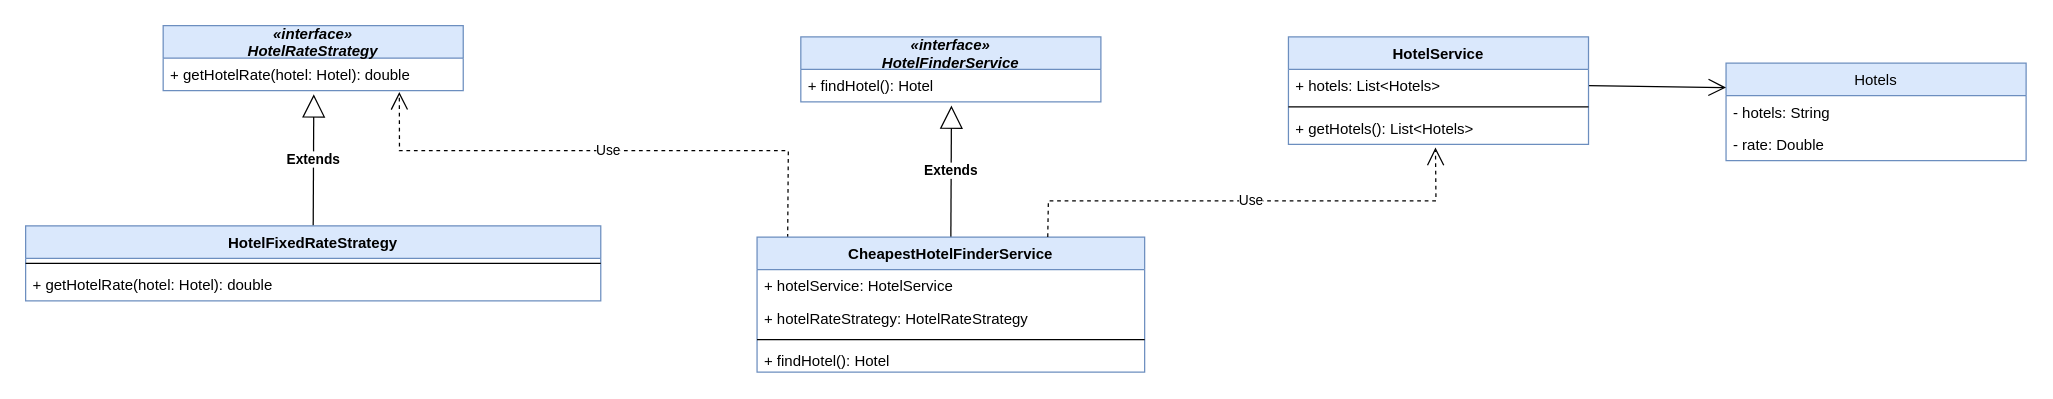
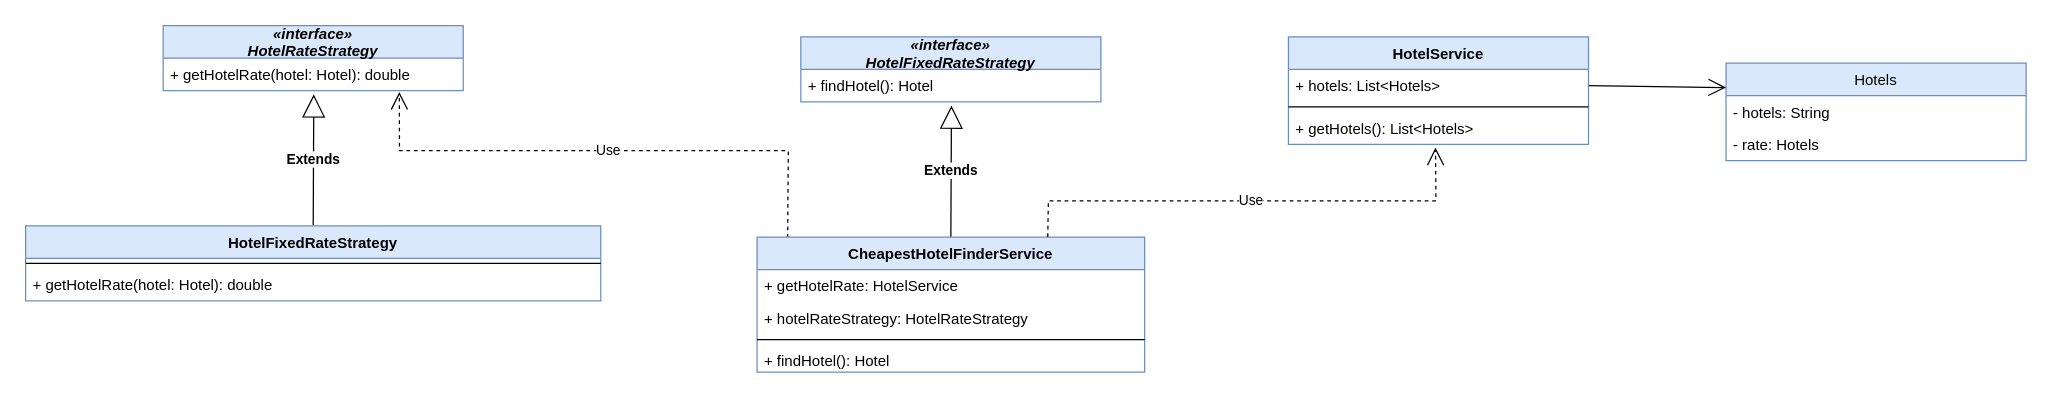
  <mxCell id="0" />
  <mxCell id="1" parent="0" />
  <mxCell id="2" value="&lt;b&gt;Extends&lt;/b&gt;" style="endArrow=block;endSize=16;endFill=0;html=1;rounded=0;exitX=0.5;exitY=0;exitDx=0;exitDy=0;entryX=0.502;entryY=1.112;entryDx=0;entryDy=0;entryPerimeter=0;" edge="1" parent="1" source="10" target="8"><mxGeometry width="160" relative="1" as="geometry"><mxPoint x="249.5" y="210" as="sourcePoint" /><mxPoint x="250.5" y="68.24" as="targetPoint" /></mxGeometry></mxCell>
  <mxCell id="3" value="Hotels" style="swimlane;fontStyle=0;childLayout=stackLayout;horizontal=1;startSize=26;fillColor=#dae8fc;horizontalStack=0;resizeParent=1;resizeParentMax=0;resizeLast=0;collapsible=1;marginBottom=0;strokeColor=#6c8ebf;" vertex="1" parent="1"><mxGeometry x="1380" y="50" width="240" height="78" as="geometry" /></mxCell>
  <mxCell id="4" value="- hotels: String" style="text;strokeColor=none;fillColor=none;align=left;verticalAlign=top;spacingLeft=4;spacingRight=4;overflow=hidden;rotatable=0;points=[[0,0.5],[1,0.5]];portConstraint=eastwest;" vertex="1" parent="3"><mxGeometry y="26" width="240" height="26" as="geometry" /></mxCell>
- <mxCell id="5" value="- rate: Double" style="text;strokeColor=none;fillColor=none;align=left;verticalAlign=top;spacingLeft=4;spacingRight=4;overflow=hidden;rotatable=0;points=[[0,0.5],[1,0.5]];portConstraint=eastwest;" vertex="1" parent="3"><mxGeometry y="52" width="240" height="26" as="geometry" /></mxCell>
+ <mxCell id="5" value="- rate: Hotels" style="text;strokeColor=none;fillColor=none;align=left;verticalAlign=top;spacingLeft=4;spacingRight=4;overflow=hidden;rotatable=0;points=[[0,0.5],[1,0.5]];portConstraint=eastwest;" vertex="1" parent="3"><mxGeometry y="52" width="240" height="26" as="geometry" /></mxCell>
  <mxCell id="6" value="" style="endArrow=open;endFill=1;endSize=12;html=1;rounded=0;entryX=0;entryY=0.25;entryDx=0;entryDy=0;exitX=1;exitY=0.5;exitDx=0;exitDy=0;" edge="1" parent="1" source="22" target="3"><mxGeometry width="160" relative="1" as="geometry"><mxPoint x="1149" y="20" as="sourcePoint" /><mxPoint x="1460" y="380" as="targetPoint" /></mxGeometry></mxCell>
  <mxCell id="7" value="«interface»&#10;HotelRateStrategy" style="swimlane;fontStyle=3;childLayout=stackLayout;horizontal=1;startSize=26;fillColor=#dae8fc;horizontalStack=0;resizeParent=1;resizeParentMax=0;resizeLast=0;collapsible=1;marginBottom=0;strokeColor=#6c8ebf;" vertex="1" parent="1"><mxGeometry x="130" y="20" width="240" height="52" as="geometry" /></mxCell>
  <mxCell id="8" value="+ getHotelRate(hotel: Hotel): double" style="text;strokeColor=none;fillColor=none;align=left;verticalAlign=top;spacingLeft=4;spacingRight=4;overflow=hidden;rotatable=0;points=[[0,0.5],[1,0.5]];portConstraint=eastwest;" vertex="1" parent="7"><mxGeometry y="26" width="240" height="26" as="geometry" /></mxCell>
  <mxCell id="9" value="Use" style="endArrow=open;endSize=12;dashed=1;html=1;rounded=0;entryX=0.787;entryY=1.038;entryDx=0;entryDy=0;entryPerimeter=0;exitX=0.079;exitY=0.005;exitDx=0;exitDy=0;exitPerimeter=0;" edge="1" parent="1" target="8" source="16"><mxGeometry width="160" relative="1" as="geometry"><mxPoint x="630" y="180" as="sourcePoint" /><mxPoint x="310" y="-28" as="targetPoint" /><Array as="points"><mxPoint x="630" y="120" /><mxPoint x="319" y="120" /></Array></mxGeometry></mxCell>
  <mxCell id="10" value="HotelFixedRateStrategy" style="swimlane;fontStyle=1;align=center;verticalAlign=top;childLayout=stackLayout;horizontal=1;startSize=26;horizontalStack=0;resizeParent=1;resizeParentMax=0;resizeLast=0;collapsible=1;marginBottom=0;fillColor=#dae8fc;strokeColor=#6c8ebf;" vertex="1" parent="1"><mxGeometry x="20" y="180" width="460" height="60" as="geometry" /></mxCell>
  <mxCell id="11" value="" style="line;strokeWidth=1;fillColor=none;align=left;verticalAlign=middle;spacingTop=-1;spacingLeft=3;spacingRight=3;rotatable=0;labelPosition=right;points=[];portConstraint=eastwest;" vertex="1" parent="10"><mxGeometry y="26" width="460" height="8" as="geometry" /></mxCell>
  <mxCell id="12" value="+ getHotelRate(hotel: Hotel): double" style="text;strokeColor=none;fillColor=none;align=left;verticalAlign=top;spacingLeft=4;spacingRight=4;overflow=hidden;rotatable=0;points=[[0,0.5],[1,0.5]];portConstraint=eastwest;" vertex="1" parent="10"><mxGeometry y="34" width="460" height="26" as="geometry" /></mxCell>
  <mxCell id="13" value="&lt;b&gt;Extends&lt;/b&gt;" style="endArrow=block;endSize=16;endFill=0;html=1;rounded=0;exitX=0.5;exitY=0;exitDx=0;exitDy=0;entryX=0.502;entryY=1.112;entryDx=0;entryDy=0;entryPerimeter=0;" edge="1" parent="1" source="16" target="15"><mxGeometry width="160" relative="1" as="geometry"><mxPoint x="759.5" y="219" as="sourcePoint" /><mxPoint x="760.5" y="77.24" as="targetPoint" /></mxGeometry></mxCell>
- <mxCell id="14" value="«interface»&#10;HotelFinderService" style="swimlane;fontStyle=3;childLayout=stackLayout;horizontal=1;startSize=26;fillColor=#dae8fc;horizontalStack=0;resizeParent=1;resizeParentMax=0;resizeLast=0;collapsible=1;marginBottom=0;strokeColor=#6c8ebf;" vertex="1" parent="1"><mxGeometry x="640" y="29" width="240" height="52" as="geometry" /></mxCell>
+ <mxCell id="14" value="«interface»&#10;HotelFixedRateStrategy" style="swimlane;fontStyle=3;childLayout=stackLayout;horizontal=1;startSize=26;fillColor=#dae8fc;horizontalStack=0;resizeParent=1;resizeParentMax=0;resizeLast=0;collapsible=1;marginBottom=0;strokeColor=#6c8ebf;" vertex="1" parent="1"><mxGeometry x="640" y="29" width="240" height="52" as="geometry" /></mxCell>
  <mxCell id="15" value="+ findHotel(): Hotel" style="text;strokeColor=none;fillColor=none;align=left;verticalAlign=top;spacingLeft=4;spacingRight=4;overflow=hidden;rotatable=0;points=[[0,0.5],[1,0.5]];portConstraint=eastwest;" vertex="1" parent="14"><mxGeometry y="26" width="240" height="26" as="geometry" /></mxCell>
  <mxCell id="16" value="CheapestHotelFinderService" style="swimlane;fontStyle=1;align=center;verticalAlign=top;childLayout=stackLayout;horizontal=1;startSize=26;horizontalStack=0;resizeParent=1;resizeParentMax=0;resizeLast=0;collapsible=1;marginBottom=0;fillColor=#dae8fc;strokeColor=#6c8ebf;" vertex="1" parent="1"><mxGeometry x="605" y="189" width="310" height="108" as="geometry" /></mxCell>
- <mxCell id="17" value="+ hotelService: HotelService" style="text;strokeColor=none;fillColor=none;align=left;verticalAlign=top;spacingLeft=4;spacingRight=4;overflow=hidden;rotatable=0;points=[[0,0.5],[1,0.5]];portConstraint=eastwest;" vertex="1" parent="16"><mxGeometry y="26" width="310" height="26" as="geometry" /></mxCell>
+ <mxCell id="17" value="+ getHotelRate: HotelService" style="text;strokeColor=none;fillColor=none;align=left;verticalAlign=top;spacingLeft=4;spacingRight=4;overflow=hidden;rotatable=0;points=[[0,0.5],[1,0.5]];portConstraint=eastwest;" vertex="1" parent="16"><mxGeometry y="26" width="310" height="26" as="geometry" /></mxCell>
  <mxCell id="18" value="+ hotelRateStrategy: HotelRateStrategy" style="text;strokeColor=none;fillColor=none;align=left;verticalAlign=top;spacingLeft=4;spacingRight=4;overflow=hidden;rotatable=0;points=[[0,0.5],[1,0.5]];portConstraint=eastwest;" vertex="1" parent="16"><mxGeometry y="52" width="310" height="26" as="geometry" /></mxCell>
  <mxCell id="19" value="" style="line;strokeWidth=1;fillColor=none;align=left;verticalAlign=middle;spacingTop=-1;spacingLeft=3;spacingRight=3;rotatable=0;labelPosition=right;points=[];portConstraint=eastwest;" vertex="1" parent="16"><mxGeometry y="78" width="310" height="8" as="geometry" /></mxCell>
  <mxCell id="20" value="+ findHotel(): Hotel" style="text;strokeColor=none;fillColor=none;align=left;verticalAlign=top;spacingLeft=4;spacingRight=4;overflow=hidden;rotatable=0;points=[[0,0.5],[1,0.5]];portConstraint=eastwest;" vertex="1" parent="16"><mxGeometry y="86" width="310" height="22" as="geometry" /></mxCell>
  <mxCell id="21" value="HotelService" style="swimlane;fontStyle=1;align=center;verticalAlign=top;childLayout=stackLayout;horizontal=1;startSize=26;horizontalStack=0;resizeParent=1;resizeParentMax=0;resizeLast=0;collapsible=1;marginBottom=0;fillColor=#dae8fc;strokeColor=#6c8ebf;" vertex="1" parent="1"><mxGeometry x="1030" y="29" width="240" height="86" as="geometry" /></mxCell>
  <mxCell id="22" value="+ hotels: List&lt;Hotels&gt;" style="text;strokeColor=none;fillColor=none;align=left;verticalAlign=top;spacingLeft=4;spacingRight=4;overflow=hidden;rotatable=0;points=[[0,0.5],[1,0.5]];portConstraint=eastwest;" vertex="1" parent="21"><mxGeometry y="26" width="240" height="26" as="geometry" /></mxCell>
  <mxCell id="23" value="" style="line;strokeWidth=1;fillColor=none;align=left;verticalAlign=middle;spacingTop=-1;spacingLeft=3;spacingRight=3;rotatable=0;labelPosition=right;points=[];portConstraint=eastwest;" vertex="1" parent="21"><mxGeometry y="52" width="240" height="8" as="geometry" /></mxCell>
  <mxCell id="24" value="+ getHotels(): List&lt;Hotels&gt;" style="text;strokeColor=none;fillColor=none;align=left;verticalAlign=top;spacingLeft=4;spacingRight=4;overflow=hidden;rotatable=0;points=[[0,0.5],[1,0.5]];portConstraint=eastwest;" vertex="1" parent="21"><mxGeometry y="60" width="240" height="26" as="geometry" /></mxCell>
  <mxCell id="25" value="Use" style="endArrow=open;endSize=12;dashed=1;html=1;rounded=0;entryX=0.49;entryY=1.096;entryDx=0;entryDy=0;entryPerimeter=0;exitX=0.75;exitY=0;exitDx=0;exitDy=0;" edge="1" parent="1" source="16" target="24"><mxGeometry width="160" relative="1" as="geometry"><mxPoint x="1241" y="227" as="sourcePoint" /><mxPoint x="871" y="110" as="targetPoint" /><Array as="points"><mxPoint x="838" y="160" /><mxPoint x="1148" y="160" /></Array></mxGeometry></mxCell>
